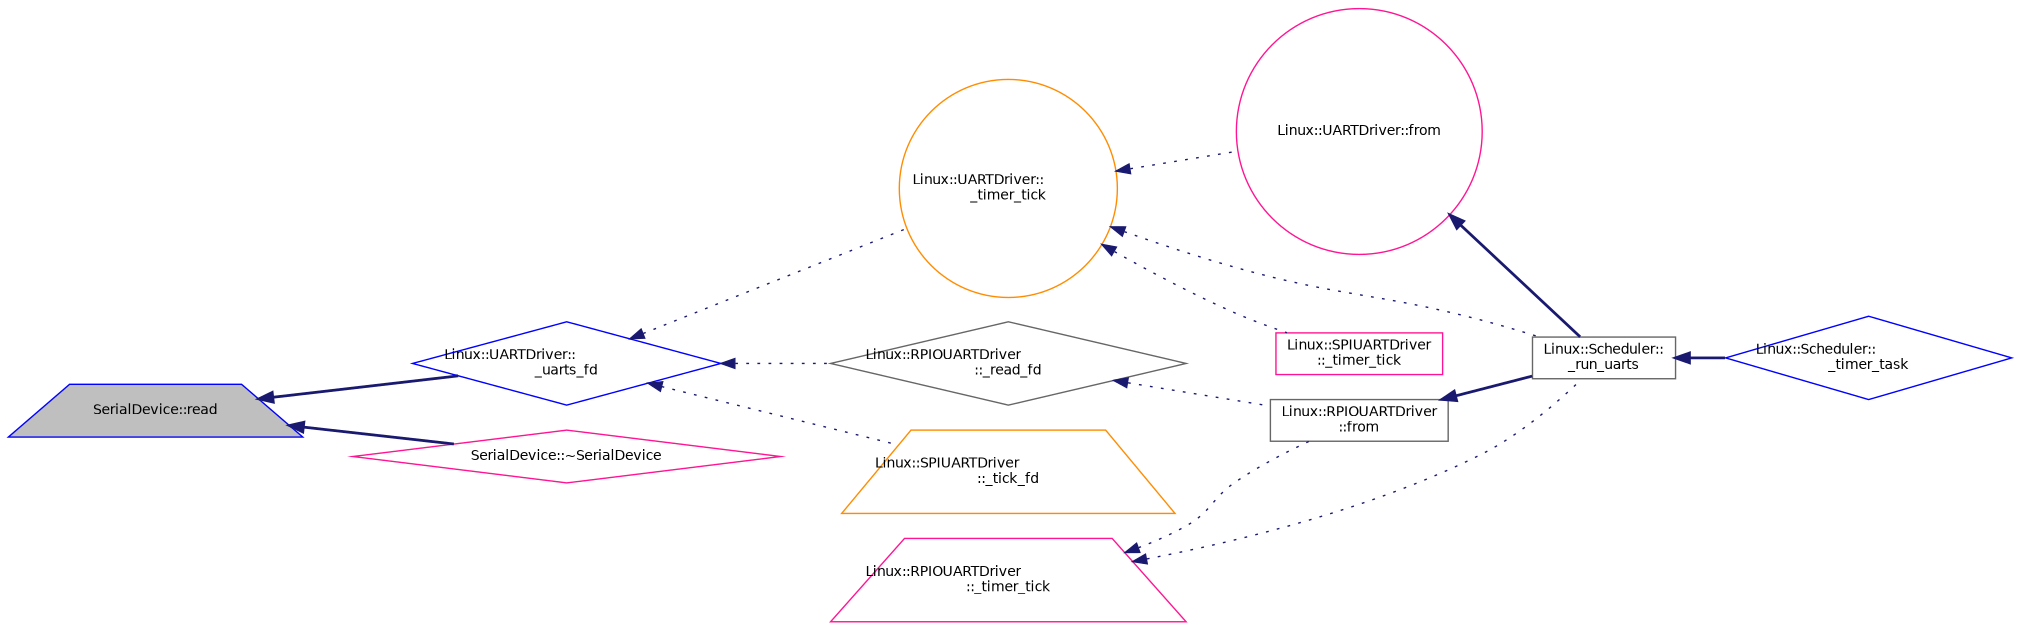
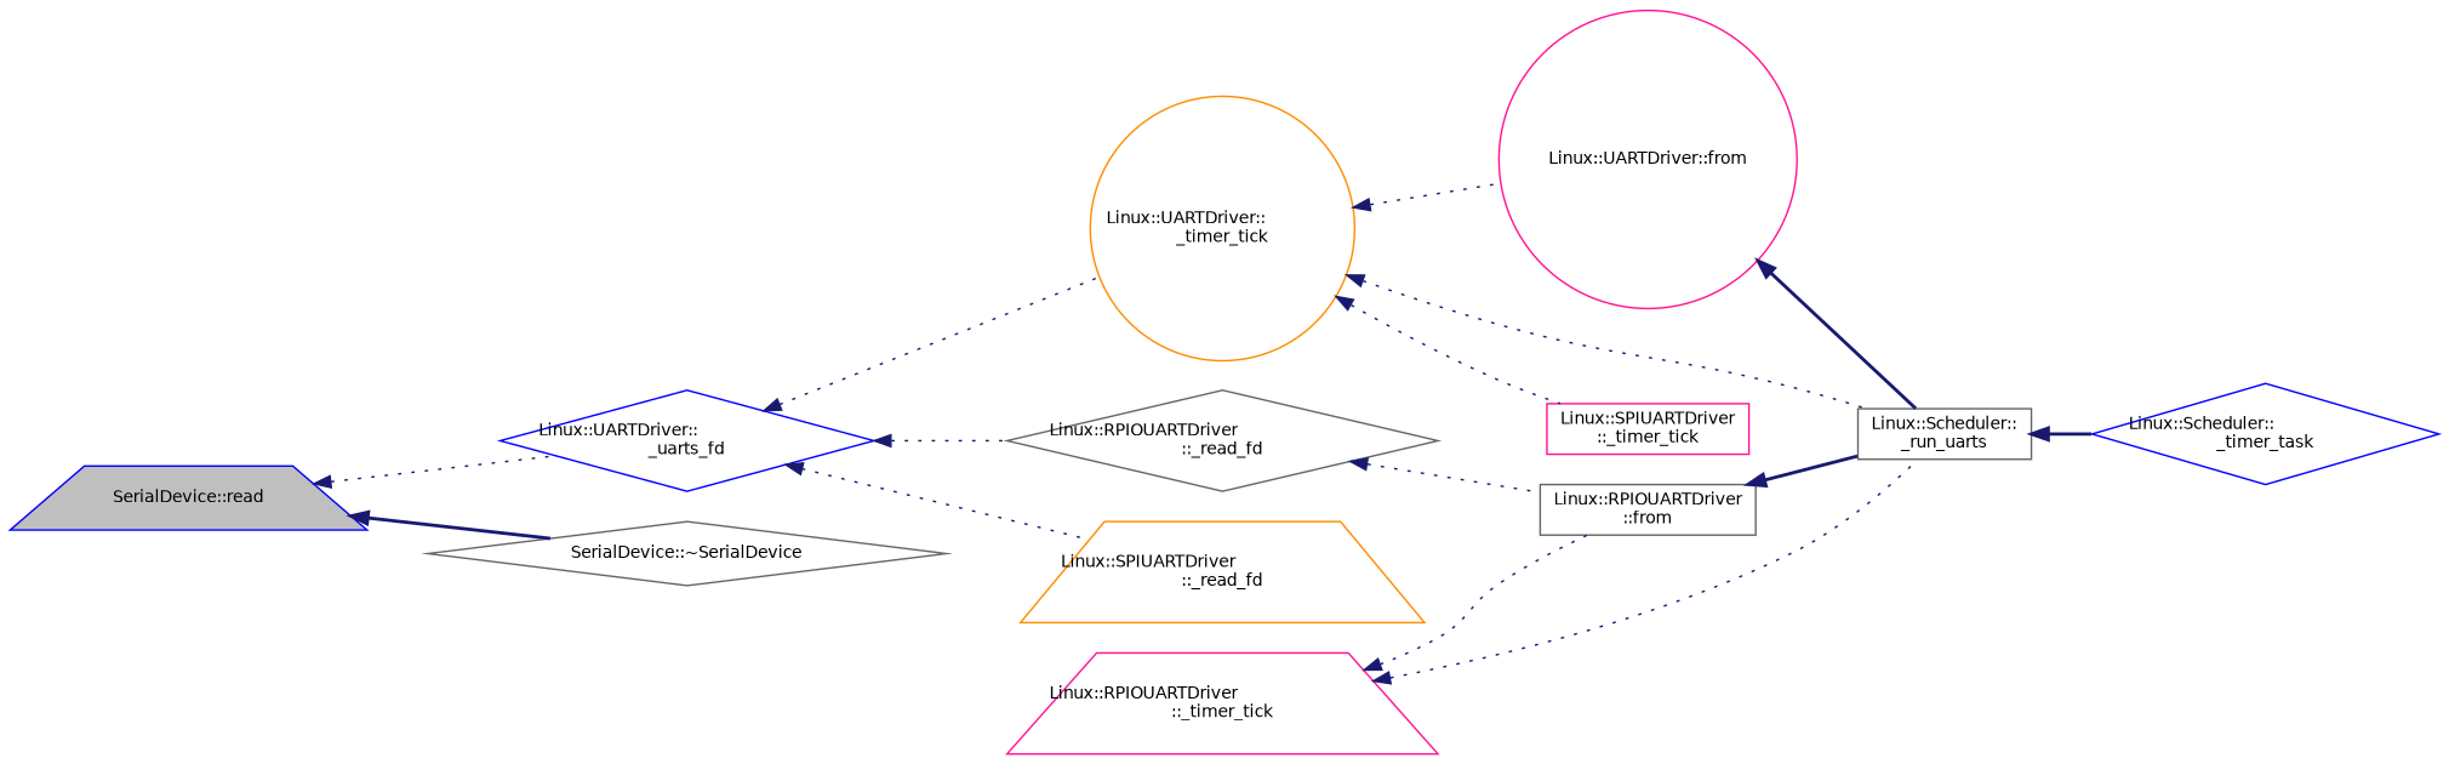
  digraph {
    rankdir=LR
    node [color=deeppink fillcolor=white fontname=Helvetica fontsize=10 shape=diamond style=filled]
    edge [color=midnightblue dir=back fontname=Helvetica fontsize=10 labelfontname=Helvetica labelfontsize=10 style=dotted]
    n1 [color=blue fillcolor=grey75 fontcolor=black height=0.2 label="SerialDevice::read" shape=trapezium width=0.4]
    n2 [color=blue height=0.2 label="Linux::UARTDriver::\l_uarts_fd" width=0.4]
-   n3 [height=0.2 label="SerialDevice::~SerialDevice" width=0.4]
+   n3 [color=gray40 height=0.2 label="SerialDevice::~SerialDevice" width=0.4]
    n4 [color=darkorange height=0.2 label="Linux::UARTDriver::\l_timer_tick" shape=circle width=0.4]
    n5 [color=gray40 height=0.2 label="Linux::RPIOUARTDriver\l::_read_fd" width=0.4]
-   n6 [color=darkorange height=0.2 label="Linux::SPIUARTDriver\l::_tick_fd" shape=trapezium width=0.4]
+   n6 [color=darkorange height=0.2 label="Linux::SPIUARTDriver\l::_read_fd" shape=trapezium width=0.4]
    n7 [height=0.2 label="Linux::UARTDriver::from" shape=circle width=0.4]
    n8 [color=gray40 height=0.2 label="Linux::Scheduler::\l_run_uarts" shape=box width=0.4]
    n9 [height=0.2 label="Linux::SPIUARTDriver\l::_timer_tick" shape=box width=0.4]
    n10 [color=gray40 height=0.2 label="Linux::RPIOUARTDriver\l::from" shape=box width=0.4]
    n11 [color=blue height=0.2 label="Linux::Scheduler::\l_timer_task" width=0.4]
    n12 [height=0.2 label="Linux::RPIOUARTDriver\l::_timer_tick" shape=trapezium width=0.4]
-   n1 -> n2 [style=bold]
+   n1 -> n2
    n1 -> n3 [style=bold]
    n2 -> n4
    n2 -> n5
    n2 -> n6
    n4 -> n7
    n4 -> n8
    n4 -> n9
    n5 -> n10
    n7 -> n8 [style=bold]
    n8 -> n11 [style=bold]
    n10 -> n8 [style=bold]
    n12 -> n8
    n12 -> n10
  }
